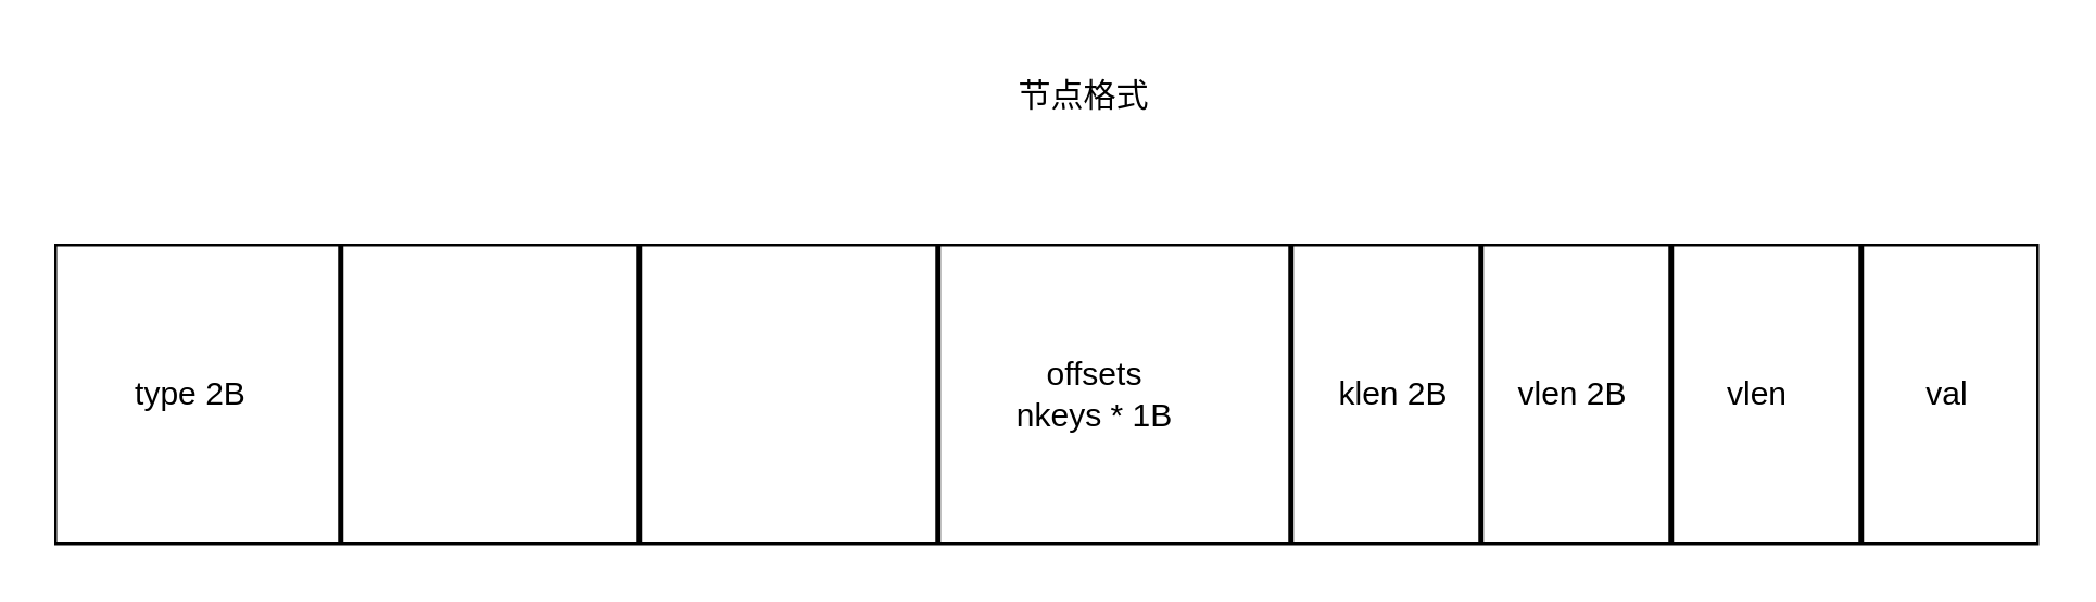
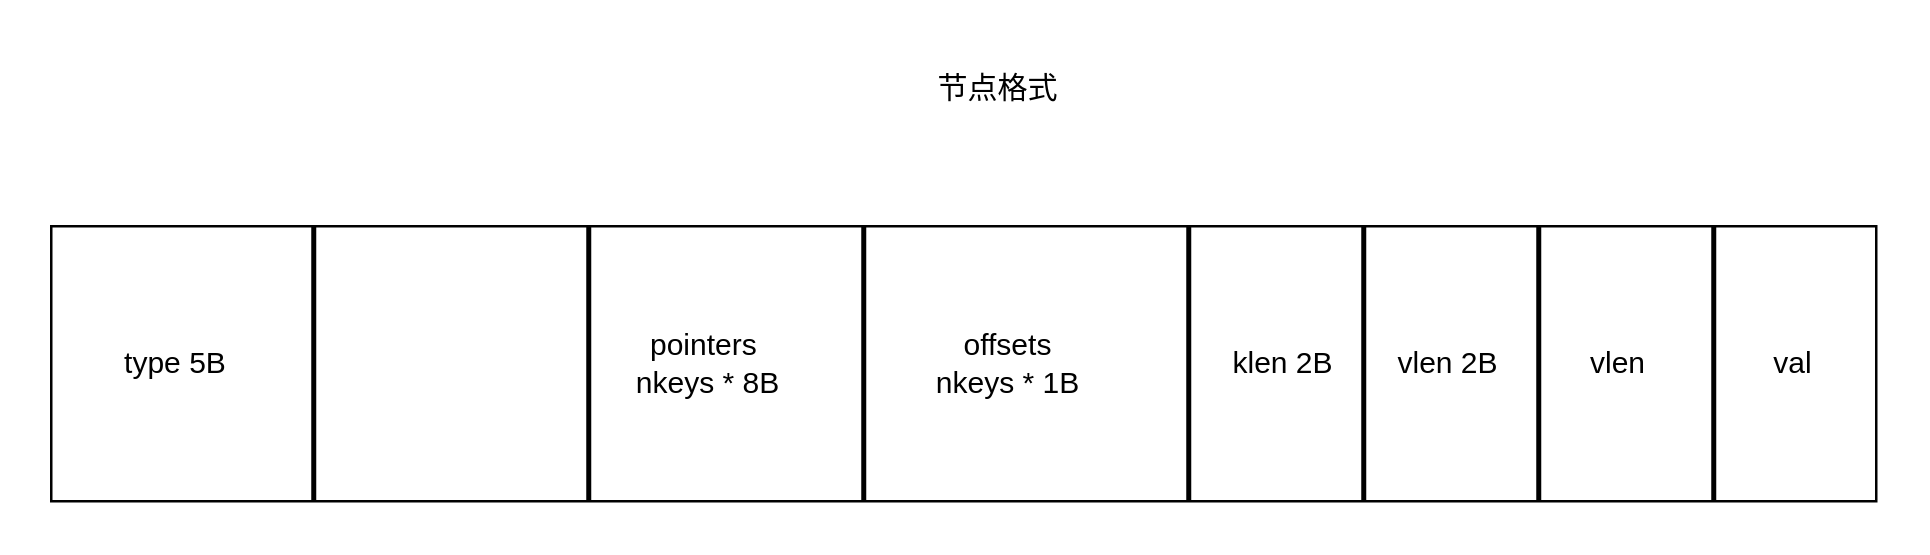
  <mxCell id="0" />
  <mxCell id="1" parent="0" />
  <mxCell id="2" value="节点格式" style="text;html=1;strokeColor=none;fillColor=none;align=center;verticalAlign=middle;whiteSpace=wrap;rounded=0;" vertex="1" parent="1"><mxGeometry x="369" y="20" width="60" height="30" as="geometry" /></mxCell>
  <mxCell id="3" value="" style="rounded=0;whiteSpace=wrap;html=1;" vertex="1" parent="1"><mxGeometry x="20" y="90" width="730" height="110" as="geometry" /></mxCell>
  <mxCell id="4" value="" style="line;strokeWidth=2;direction=south;html=1;" vertex="1" parent="1"><mxGeometry x="120" y="90" width="10" height="110" as="geometry" /></mxCell>
  <mxCell id="5" value="" style="line;strokeWidth=2;direction=south;html=1;" vertex="1" parent="1"><mxGeometry x="230" y="90" width="10" height="110" as="geometry" /></mxCell>
  <mxCell id="6" value="" style="line;strokeWidth=2;direction=south;html=1;" vertex="1" parent="1"><mxGeometry x="340" y="90" width="10" height="110" as="geometry" /></mxCell>
  <mxCell id="7" value="" style="line;strokeWidth=2;direction=south;html=1;" vertex="1" parent="1"><mxGeometry x="470" y="90" width="10" height="110" as="geometry" /></mxCell>
- <mxCell id="8" value="type 2B" style="text;html=1;strokeColor=none;fillColor=none;align=center;verticalAlign=middle;whiteSpace=wrap;rounded=0;" vertex="1" parent="1"><mxGeometry x="40" y="130" width="60" height="30" as="geometry" /></mxCell>
+ <mxCell id="8" value="type 5B" style="text;html=1;strokeColor=none;fillColor=none;align=center;verticalAlign=middle;whiteSpace=wrap;rounded=0;" vertex="1" parent="1"><mxGeometry x="40" y="130" width="60" height="30" as="geometry" /></mxCell>
+ <mxCell id="9" value="pointers&amp;nbsp; nkeys * 8B" style="text;html=1;strokeColor=none;fillColor=none;align=center;verticalAlign=middle;whiteSpace=wrap;rounded=0;" vertex="1" parent="1"><mxGeometry x="250" y="130" width="66" height="30" as="geometry" /></mxCell>
  <mxCell id="10" value="offsets nkeys * 1B" style="text;html=1;strokeColor=none;fillColor=none;align=center;verticalAlign=middle;whiteSpace=wrap;rounded=0;" vertex="1" parent="1"><mxGeometry x="370" y="130" width="66" height="30" as="geometry" /></mxCell>
  <mxCell id="11" value="" style="line;strokeWidth=2;direction=south;html=1;" vertex="1" parent="1"><mxGeometry x="540" y="90" width="10" height="110" as="geometry" /></mxCell>
  <mxCell id="12" value="" style="line;strokeWidth=2;direction=south;html=1;" vertex="1" parent="1"><mxGeometry x="610" y="90" width="10" height="110" as="geometry" /></mxCell>
  <mxCell id="13" value="" style="line;strokeWidth=2;direction=south;html=1;" vertex="1" parent="1"><mxGeometry x="680" y="90" width="10" height="110" as="geometry" /></mxCell>
  <mxCell id="14" value="klen 2B" style="text;html=1;strokeColor=none;fillColor=none;align=center;verticalAlign=middle;whiteSpace=wrap;rounded=0;" vertex="1" parent="1"><mxGeometry x="480" y="130" width="66" height="30" as="geometry" /></mxCell>
  <mxCell id="15" value="vlen 2B" style="text;html=1;strokeColor=none;fillColor=none;align=center;verticalAlign=middle;whiteSpace=wrap;rounded=0;" vertex="1" parent="1"><mxGeometry x="546" y="130" width="66" height="30" as="geometry" /></mxCell>
  <mxCell id="16" value="vlen" style="text;html=1;strokeColor=none;fillColor=none;align=center;verticalAlign=middle;whiteSpace=wrap;rounded=0;" vertex="1" parent="1"><mxGeometry x="614" y="130" width="66" height="30" as="geometry" /></mxCell>
  <mxCell id="17" value="val" style="text;html=1;strokeColor=none;fillColor=none;align=center;verticalAlign=middle;whiteSpace=wrap;rounded=0;" vertex="1" parent="1"><mxGeometry x="684" y="130" width="66" height="30" as="geometry" /></mxCell>
